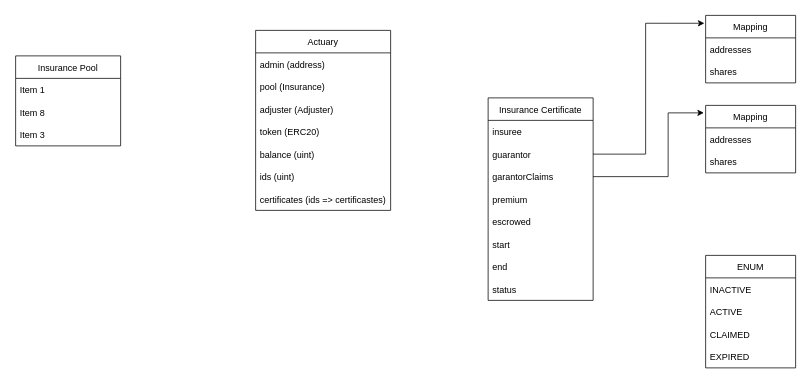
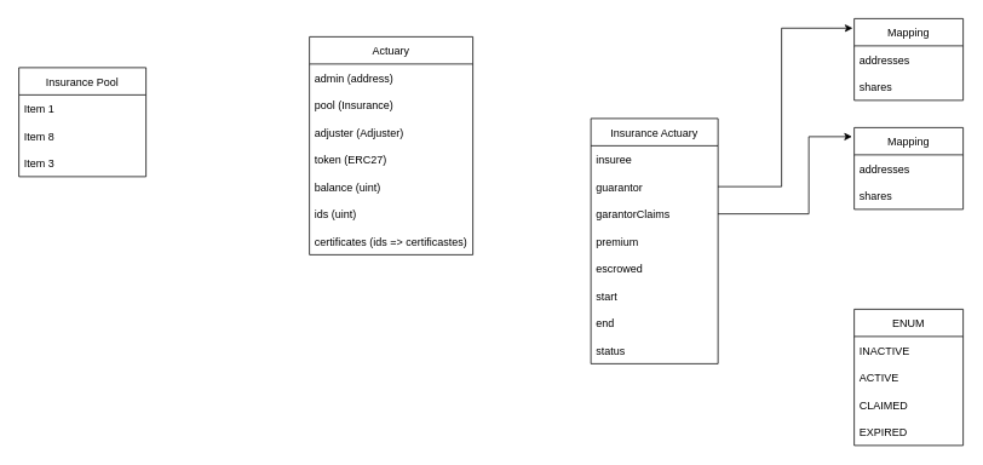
  <mxCell id="0" />
  <mxCell id="1" parent="0" />
- <mxCell id="2" value="Insurance Certificate" style="swimlane;fontStyle=0;childLayout=stackLayout;horizontal=1;startSize=30;horizontalStack=0;resizeParent=1;resizeParentMax=0;resizeLast=0;collapsible=1;marginBottom=0;" parent="1" vertex="1"><mxGeometry x="650" y="130" width="140" height="270" as="geometry"><mxRectangle x="350" y="310" width="130" height="30" as="alternateBounds" /></mxGeometry></mxCell>
+ <mxCell id="2" value="Insurance Actuary" style="swimlane;fontStyle=0;childLayout=stackLayout;horizontal=1;startSize=30;horizontalStack=0;resizeParent=1;resizeParentMax=0;resizeLast=0;collapsible=1;marginBottom=0;" parent="1" vertex="1"><mxGeometry x="650" y="130" width="140" height="270" as="geometry"><mxRectangle x="350" y="310" width="130" height="30" as="alternateBounds" /></mxGeometry></mxCell>
  <mxCell id="3" value="insuree" style="text;strokeColor=none;fillColor=none;align=left;verticalAlign=middle;spacingLeft=4;spacingRight=4;overflow=hidden;points=[[0,0.5],[1,0.5]];portConstraint=eastwest;rotatable=0;" parent="2" vertex="1"><mxGeometry y="30" width="140" height="30" as="geometry" /></mxCell>
  <mxCell id="4" value="guarantor                                                                                " style="text;strokeColor=none;fillColor=none;align=left;verticalAlign=middle;spacingLeft=4;spacingRight=4;overflow=hidden;points=[[0,0.5],[1,0.5]];portConstraint=eastwest;rotatable=0;" parent="2" vertex="1"><mxGeometry y="60" width="140" height="30" as="geometry" /></mxCell>
  <mxCell id="5" value="garantorClaims" style="text;strokeColor=none;fillColor=none;align=left;verticalAlign=middle;spacingLeft=4;spacingRight=4;overflow=hidden;points=[[0,0.5],[1,0.5]];portConstraint=eastwest;rotatable=0;" parent="2" vertex="1"><mxGeometry y="90" width="140" height="30" as="geometry" /></mxCell>
  <mxCell id="6" value="premium" style="text;strokeColor=none;fillColor=none;align=left;verticalAlign=middle;spacingLeft=4;spacingRight=4;overflow=hidden;points=[[0,0.5],[1,0.5]];portConstraint=eastwest;rotatable=0;" parent="2" vertex="1"><mxGeometry y="120" width="140" height="30" as="geometry" /></mxCell>
  <mxCell id="7" value="escrowed" style="text;strokeColor=none;fillColor=none;align=left;verticalAlign=middle;spacingLeft=4;spacingRight=4;overflow=hidden;points=[[0,0.5],[1,0.5]];portConstraint=eastwest;rotatable=0;" parent="2" vertex="1"><mxGeometry y="150" width="140" height="30" as="geometry" /></mxCell>
  <mxCell id="8" value="start" style="text;strokeColor=none;fillColor=none;align=left;verticalAlign=middle;spacingLeft=4;spacingRight=4;overflow=hidden;points=[[0,0.5],[1,0.5]];portConstraint=eastwest;rotatable=0;" parent="2" vertex="1"><mxGeometry y="180" width="140" height="30" as="geometry" /></mxCell>
  <mxCell id="9" value="end" style="text;strokeColor=none;fillColor=none;align=left;verticalAlign=middle;spacingLeft=4;spacingRight=4;overflow=hidden;points=[[0,0.5],[1,0.5]];portConstraint=eastwest;rotatable=0;" parent="2" vertex="1"><mxGeometry y="210" width="140" height="30" as="geometry" /></mxCell>
  <mxCell id="10" value="status" style="text;strokeColor=none;fillColor=none;align=left;verticalAlign=middle;spacingLeft=4;spacingRight=4;overflow=hidden;points=[[0,0.5],[1,0.5]];portConstraint=eastwest;rotatable=0;" parent="2" vertex="1"><mxGeometry y="240" width="140" height="30" as="geometry" /></mxCell>
  <mxCell id="11" value="ENUM" style="swimlane;fontStyle=0;childLayout=stackLayout;horizontal=1;startSize=30;horizontalStack=0;resizeParent=1;resizeParentMax=0;resizeLast=0;collapsible=1;marginBottom=0;" parent="1" vertex="1"><mxGeometry x="940" y="340" width="120" height="150" as="geometry"><mxRectangle x="640" y="520" width="80" height="30" as="alternateBounds" /></mxGeometry></mxCell>
  <mxCell id="12" value="INACTIVE" style="text;strokeColor=none;fillColor=none;align=left;verticalAlign=middle;spacingLeft=4;spacingRight=4;overflow=hidden;points=[[0,0.5],[1,0.5]];portConstraint=eastwest;rotatable=0;" parent="11" vertex="1"><mxGeometry y="30" width="120" height="30" as="geometry" /></mxCell>
  <mxCell id="13" value="ACTIVE" style="text;strokeColor=none;fillColor=none;align=left;verticalAlign=middle;spacingLeft=4;spacingRight=4;overflow=hidden;points=[[0,0.5],[1,0.5]];portConstraint=eastwest;rotatable=0;" parent="11" vertex="1"><mxGeometry y="60" width="120" height="30" as="geometry" /></mxCell>
  <mxCell id="14" value="CLAIMED" style="text;strokeColor=none;fillColor=none;align=left;verticalAlign=middle;spacingLeft=4;spacingRight=4;overflow=hidden;points=[[0,0.5],[1,0.5]];portConstraint=eastwest;rotatable=0;" parent="11" vertex="1"><mxGeometry y="90" width="120" height="30" as="geometry" /></mxCell>
  <mxCell id="15" value="EXPIRED" style="text;strokeColor=none;fillColor=none;align=left;verticalAlign=middle;spacingLeft=4;spacingRight=4;overflow=hidden;points=[[0,0.5],[1,0.5]];portConstraint=eastwest;rotatable=0;" parent="11" vertex="1"><mxGeometry y="120" width="120" height="30" as="geometry" /></mxCell>
  <mxCell id="16" value="Mapping" style="swimlane;fontStyle=0;childLayout=stackLayout;horizontal=1;startSize=30;horizontalStack=0;resizeParent=1;resizeParentMax=0;resizeLast=0;collapsible=1;marginBottom=0;" parent="1" vertex="1"><mxGeometry x="940" y="20" width="120" height="90" as="geometry" /></mxCell>
  <mxCell id="17" value="addresses" style="text;strokeColor=none;fillColor=none;align=left;verticalAlign=middle;spacingLeft=4;spacingRight=4;overflow=hidden;points=[[0,0.5],[1,0.5]];portConstraint=eastwest;rotatable=0;" parent="16" vertex="1"><mxGeometry y="30" width="120" height="30" as="geometry" /></mxCell>
  <mxCell id="18" value="shares" style="text;strokeColor=none;fillColor=none;align=left;verticalAlign=middle;spacingLeft=4;spacingRight=4;overflow=hidden;points=[[0,0.5],[1,0.5]];portConstraint=eastwest;rotatable=0;" parent="16" vertex="1"><mxGeometry y="60" width="120" height="30" as="geometry" /></mxCell>
  <mxCell id="19" style="edgeStyle=orthogonalEdgeStyle;rounded=0;orthogonalLoop=1;jettySize=auto;html=1;entryX=-0.014;entryY=0.117;entryDx=0;entryDy=0;entryPerimeter=0;" parent="1" source="4" target="16" edge="1"><mxGeometry relative="1" as="geometry"><Array as="points"><mxPoint x="860" y="205" /><mxPoint x="860" y="31" /></Array></mxGeometry></mxCell>
  <mxCell id="20" value="Mapping" style="swimlane;fontStyle=0;childLayout=stackLayout;horizontal=1;startSize=30;horizontalStack=0;resizeParent=1;resizeParentMax=0;resizeLast=0;collapsible=1;marginBottom=0;" parent="1" vertex="1"><mxGeometry x="940" y="140" width="120" height="90" as="geometry" /></mxCell>
  <mxCell id="21" value="addresses" style="text;strokeColor=none;fillColor=none;align=left;verticalAlign=middle;spacingLeft=4;spacingRight=4;overflow=hidden;points=[[0,0.5],[1,0.5]];portConstraint=eastwest;rotatable=0;" parent="20" vertex="1"><mxGeometry y="30" width="120" height="30" as="geometry" /></mxCell>
  <mxCell id="22" value="shares" style="text;strokeColor=none;fillColor=none;align=left;verticalAlign=middle;spacingLeft=4;spacingRight=4;overflow=hidden;points=[[0,0.5],[1,0.5]];portConstraint=eastwest;rotatable=0;" parent="20" vertex="1"><mxGeometry y="60" width="120" height="30" as="geometry" /></mxCell>
  <mxCell id="23" style="edgeStyle=orthogonalEdgeStyle;rounded=0;orthogonalLoop=1;jettySize=auto;html=1;entryX=-0.02;entryY=0.111;entryDx=0;entryDy=0;entryPerimeter=0;" parent="1" source="5" target="20" edge="1"><mxGeometry relative="1" as="geometry"><Array as="points"><mxPoint x="890" y="235" /><mxPoint x="890" y="150" /></Array></mxGeometry></mxCell>
  <mxCell id="24" value="Actuary" style="swimlane;fontStyle=0;childLayout=stackLayout;horizontal=1;startSize=30;horizontalStack=0;resizeParent=1;resizeParentMax=0;resizeLast=0;collapsible=1;marginBottom=0;" parent="1" vertex="1"><mxGeometry x="340" y="40" width="180" height="240" as="geometry" /></mxCell>
  <mxCell id="25" value="admin (address)" style="text;strokeColor=none;fillColor=none;align=left;verticalAlign=middle;spacingLeft=4;spacingRight=4;overflow=hidden;points=[[0,0.5],[1,0.5]];portConstraint=eastwest;rotatable=0;" parent="24" vertex="1"><mxGeometry y="30" width="180" height="30" as="geometry" /></mxCell>
  <mxCell id="26" value="pool (Insurance)" style="text;strokeColor=none;fillColor=none;align=left;verticalAlign=middle;spacingLeft=4;spacingRight=4;overflow=hidden;points=[[0,0.5],[1,0.5]];portConstraint=eastwest;rotatable=0;" parent="24" vertex="1"><mxGeometry y="60" width="180" height="30" as="geometry" /></mxCell>
  <mxCell id="27" value="adjuster (Adjuster)" style="text;strokeColor=none;fillColor=none;align=left;verticalAlign=middle;spacingLeft=4;spacingRight=4;overflow=hidden;points=[[0,0.5],[1,0.5]];portConstraint=eastwest;rotatable=0;" parent="24" vertex="1"><mxGeometry y="90" width="180" height="30" as="geometry" /></mxCell>
- <mxCell id="28" value="token (ERC20)" style="text;strokeColor=none;fillColor=none;align=left;verticalAlign=middle;spacingLeft=4;spacingRight=4;overflow=hidden;points=[[0,0.5],[1,0.5]];portConstraint=eastwest;rotatable=0;" parent="24" vertex="1"><mxGeometry y="120" width="180" height="30" as="geometry" /></mxCell>
+ <mxCell id="28" value="token (ERC27)" style="text;strokeColor=none;fillColor=none;align=left;verticalAlign=middle;spacingLeft=4;spacingRight=4;overflow=hidden;points=[[0,0.5],[1,0.5]];portConstraint=eastwest;rotatable=0;" parent="24" vertex="1"><mxGeometry y="120" width="180" height="30" as="geometry" /></mxCell>
  <mxCell id="29" value="balance (uint)" style="text;strokeColor=none;fillColor=none;align=left;verticalAlign=middle;spacingLeft=4;spacingRight=4;overflow=hidden;points=[[0,0.5],[1,0.5]];portConstraint=eastwest;rotatable=0;" parent="24" vertex="1"><mxGeometry y="150" width="180" height="30" as="geometry" /></mxCell>
  <mxCell id="30" value="ids (uint)" style="text;strokeColor=none;fillColor=none;align=left;verticalAlign=middle;spacingLeft=4;spacingRight=4;overflow=hidden;points=[[0,0.5],[1,0.5]];portConstraint=eastwest;rotatable=0;" parent="24" vertex="1"><mxGeometry y="180" width="180" height="30" as="geometry" /></mxCell>
  <mxCell id="31" value="certificates (ids =&gt; certificastes)" style="text;strokeColor=none;fillColor=none;align=left;verticalAlign=middle;spacingLeft=4;spacingRight=4;overflow=hidden;points=[[0,0.5],[1,0.5]];portConstraint=eastwest;rotatable=0;" parent="24" vertex="1"><mxGeometry y="210" width="180" height="30" as="geometry" /></mxCell>
  <mxCell id="32" value="Insurance Pool" style="swimlane;fontStyle=0;childLayout=stackLayout;horizontal=1;startSize=30;horizontalStack=0;resizeParent=1;resizeParentMax=0;resizeLast=0;collapsible=1;marginBottom=0;" parent="1" vertex="1"><mxGeometry x="20" y="74" width="140" height="120" as="geometry" /></mxCell>
  <mxCell id="33" value="Item 1" style="text;strokeColor=none;fillColor=none;align=left;verticalAlign=middle;spacingLeft=4;spacingRight=4;overflow=hidden;points=[[0,0.5],[1,0.5]];portConstraint=eastwest;rotatable=0;" parent="32" vertex="1"><mxGeometry y="30" width="140" height="30" as="geometry" /></mxCell>
  <mxCell id="34" value="Item 8" style="text;strokeColor=none;fillColor=none;align=left;verticalAlign=middle;spacingLeft=4;spacingRight=4;overflow=hidden;points=[[0,0.5],[1,0.5]];portConstraint=eastwest;rotatable=0;" parent="32" vertex="1"><mxGeometry y="60" width="140" height="30" as="geometry" /></mxCell>
  <mxCell id="35" value="Item 3" style="text;strokeColor=none;fillColor=none;align=left;verticalAlign=middle;spacingLeft=4;spacingRight=4;overflow=hidden;points=[[0,0.5],[1,0.5]];portConstraint=eastwest;rotatable=0;" parent="32" vertex="1"><mxGeometry y="90" width="140" height="30" as="geometry" /></mxCell>
